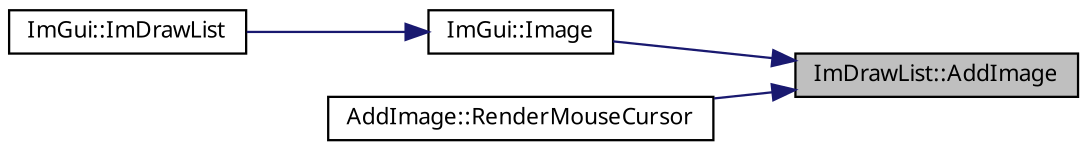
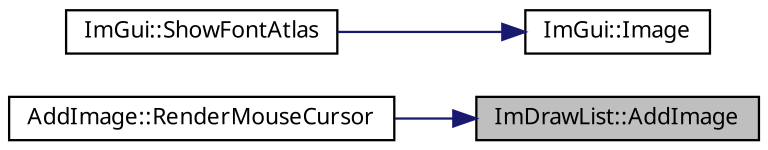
  digraph {
    fontname="Noto Sans"
    rankdir=RL
    node [color=black fillcolor=white fontname="Noto Sans" fontsize=10 shape=record style=filled]
    edge [color=midnightblue dir=back fontname="Noto Sans" fontsize=10 labelfontname=Helvetica labelfontsize=10 style=solid]
    n1 [fillcolor=grey75 fontcolor=black height=0.2 label="ImDrawList::AddImage" width=0.4]
    n2 [height=0.2 label="ImGui::Image" width=0.4]
    n3 [height=0.2 label="AddImage::RenderMouseCursor" width=0.4]
-   n4 [height=0.2 label="ImGui::ImDrawList" width=0.4]
-   n1 -> n2
+   n4 [height=0.2 label="ImGui::ShowFontAtlas" width=0.4]
    n1 -> n3
    n2 -> n4
  }
